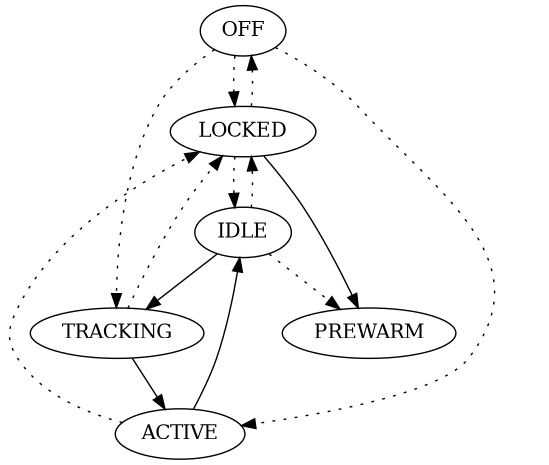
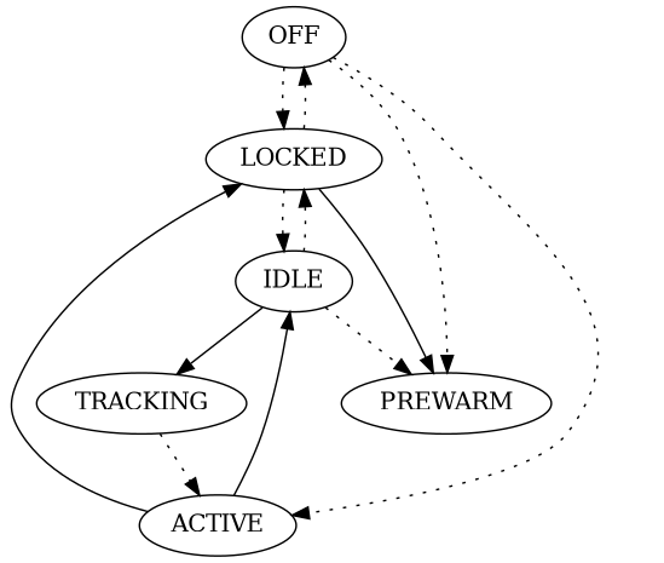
  digraph {
    edge [style=dotted]
    OFF
    LOCKED
    PREWARM
    ACTIVE
    IDLE
    TRACKING
    OFF -> LOCKED
-   OFF -> TRACKING
+   OFF -> PREWARM
    OFF -> ACTIVE
    LOCKED -> OFF
    LOCKED -> PREWARM [style=solid]
    LOCKED -> IDLE
-   ACTIVE -> LOCKED
+   ACTIVE -> LOCKED [style=solid]
    ACTIVE -> IDLE [style=""]
    IDLE -> LOCKED
    IDLE -> PREWARM
    IDLE -> TRACKING [style=""]
-   TRACKING -> LOCKED
-   TRACKING -> ACTIVE [style=""]
+   TRACKING -> ACTIVE
  }
